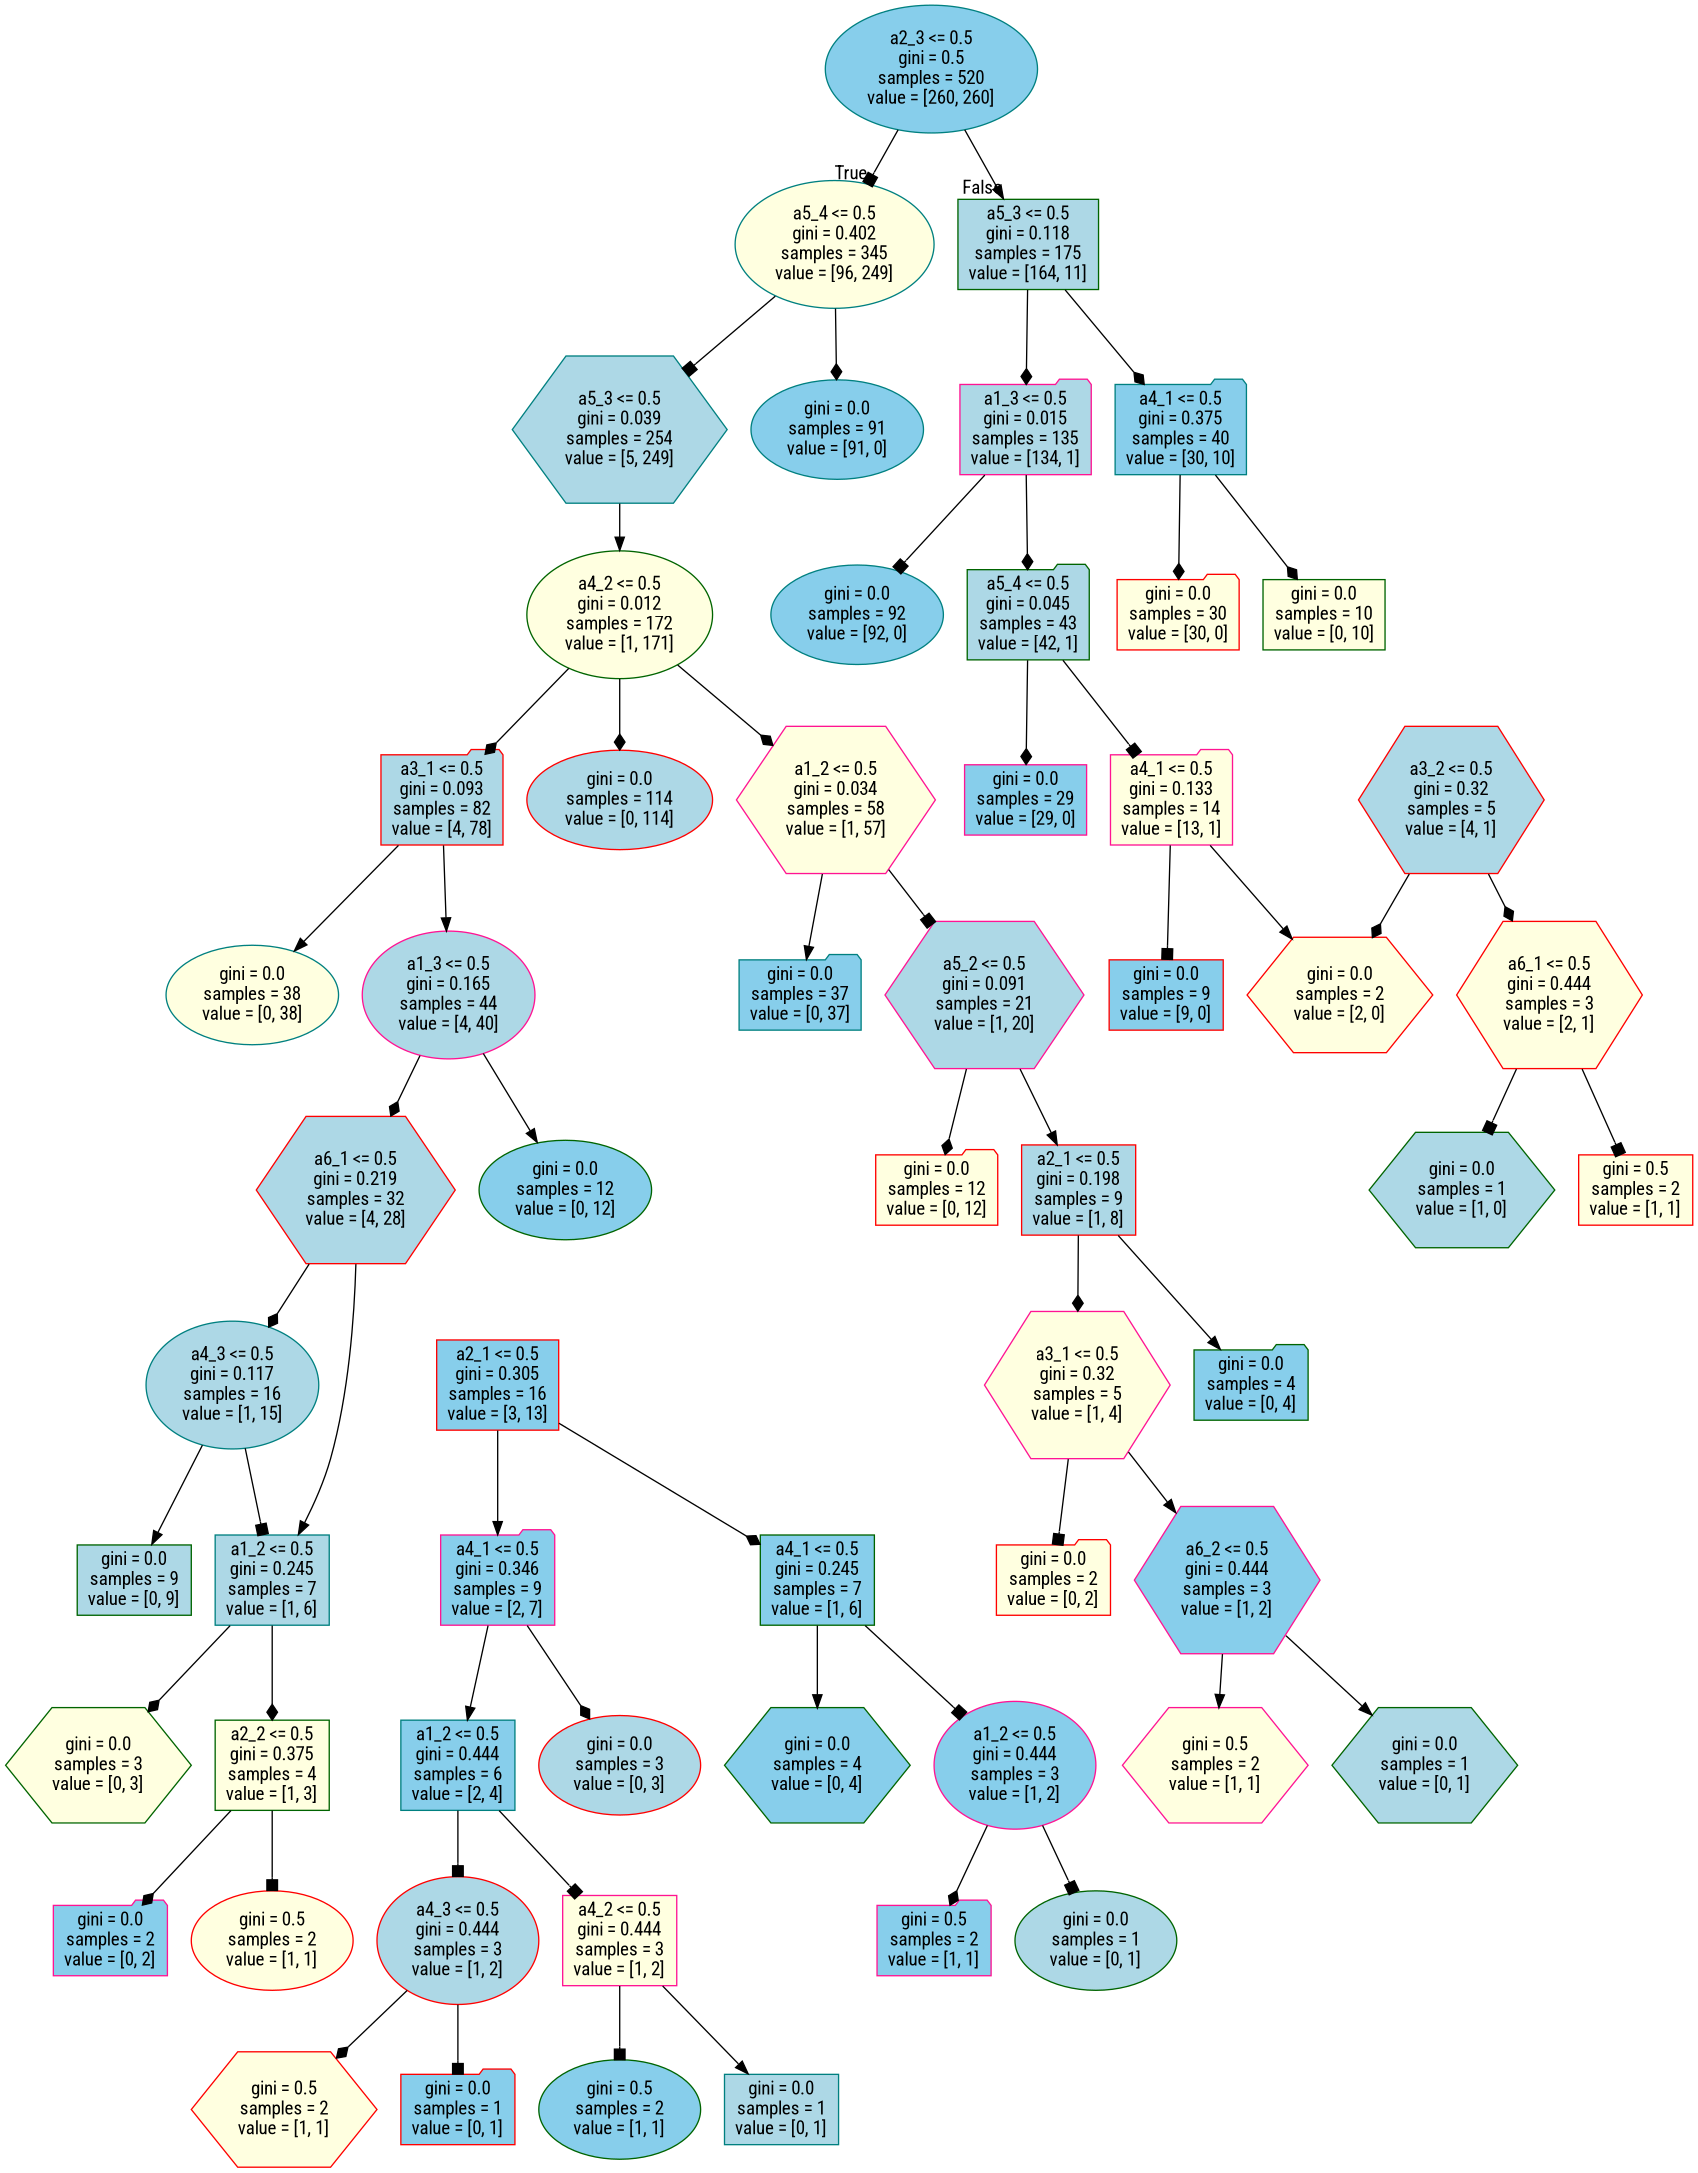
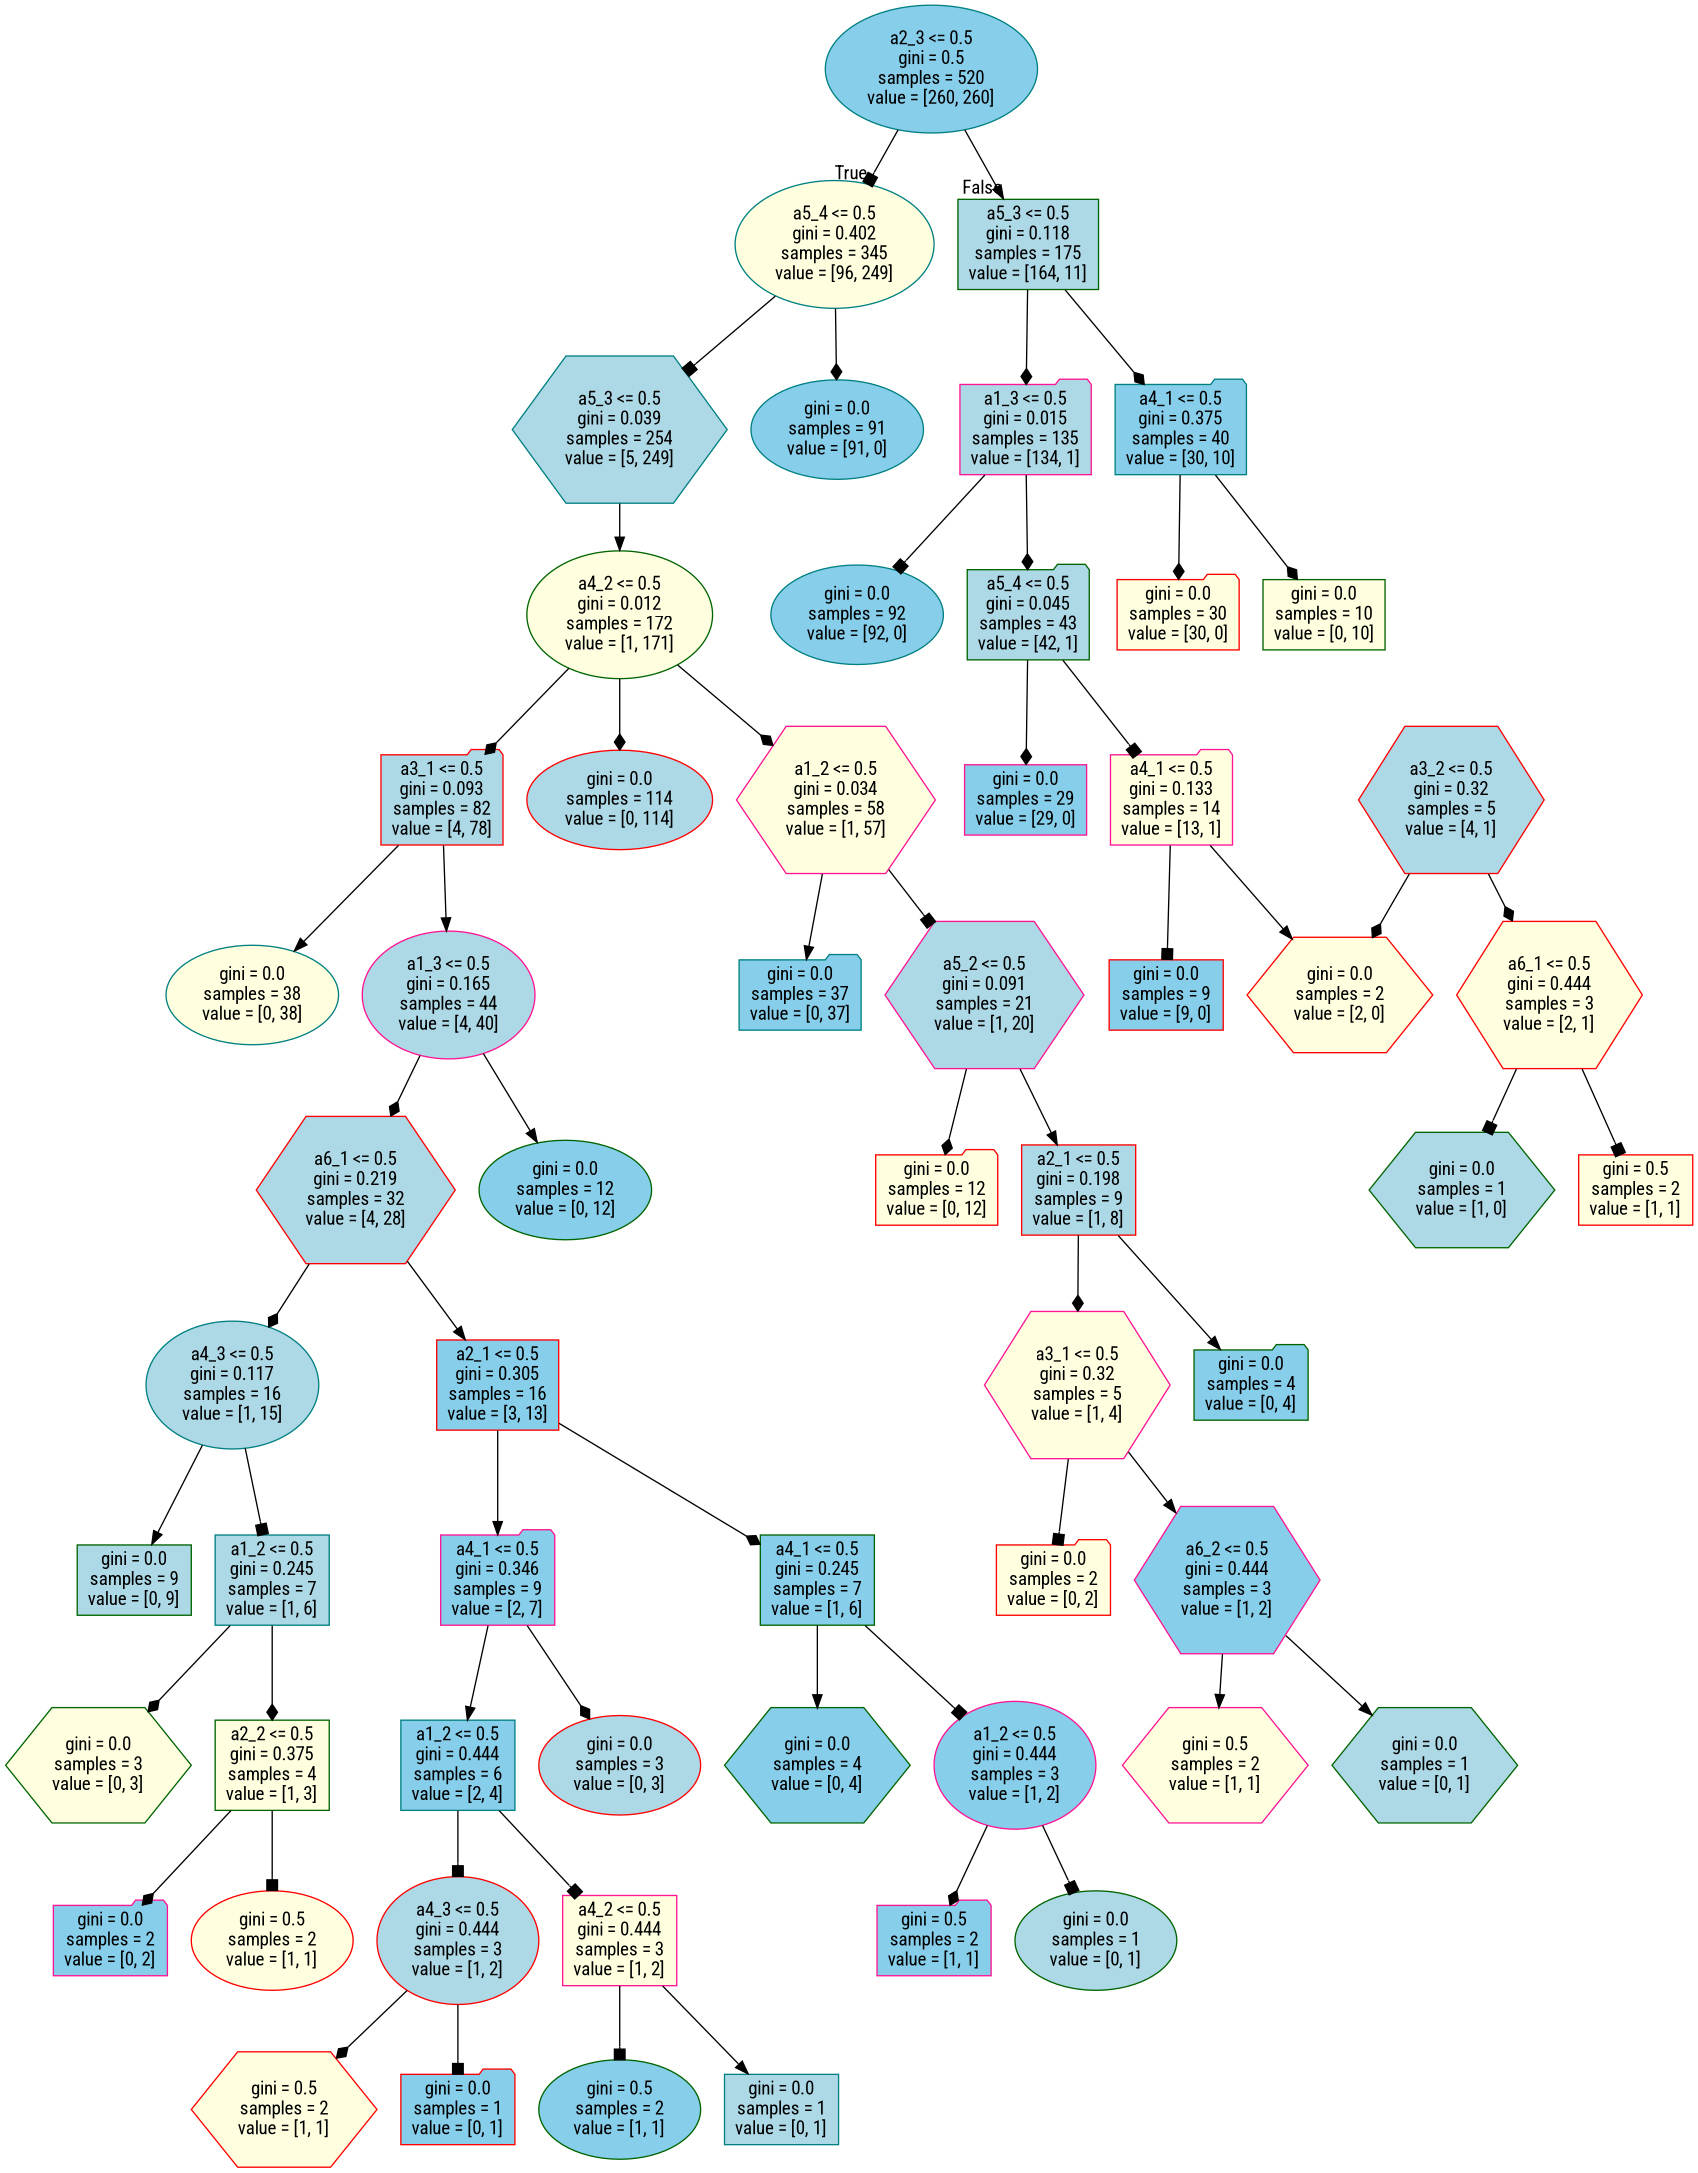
  digraph {
    fontname="Roboto Condensed"
    node [color=red fillcolor=skyblue fontname="Roboto Condensed" shape=ellipse style=filled]
    edge [arrowhead=diamond fontname="Roboto Condensed"]
    n1 [color=teal label="a2_3 <= 0.5\ngini = 0.5\nsamples = 520\nvalue = [260, 260]"]
    n2 [color=teal fillcolor=lightyellow label="a5_4 <= 0.5\ngini = 0.402\nsamples = 345\nvalue = [96, 249]"]
    n3 [color=darkgreen fillcolor=lightblue label="a5_3 <= 0.5\ngini = 0.118\nsamples = 175\nvalue = [164, 11]" shape=box]
    n4 [color=teal fillcolor=lightblue label="a5_3 <= 0.5\ngini = 0.039\nsamples = 254\nvalue = [5, 249]" shape=hexagon]
    n5 [color=teal label="gini = 0.0\nsamples = 91\nvalue = [91, 0]"]
    n6 [color=deeppink fillcolor=lightblue label="a1_3 <= 0.5\ngini = 0.015\nsamples = 135\nvalue = [134, 1]" shape=folder]
    n7 [color=teal label="a4_1 <= 0.5\ngini = 0.375\nsamples = 40\nvalue = [30, 10]" shape=folder]
    n8 [color=darkgreen fillcolor=lightyellow label="a4_2 <= 0.5\ngini = 0.012\nsamples = 172\nvalue = [1, 171]"]
    n9 [fillcolor=lightblue label="a3_1 <= 0.5\ngini = 0.093\nsamples = 82\nvalue = [4, 78]" shape=folder]
    n10 [fillcolor=lightblue label="gini = 0.0\nsamples = 114\nvalue = [0, 114]"]
    n11 [color=deeppink fillcolor=lightyellow label="a1_2 <= 0.5\ngini = 0.034\nsamples = 58\nvalue = [1, 57]" shape=hexagon]
    n12 [color=teal fillcolor=lightyellow label="gini = 0.0\nsamples = 38\nvalue = [0, 38]"]
    n13 [color=deeppink fillcolor=lightblue label="a1_3 <= 0.5\ngini = 0.165\nsamples = 44\nvalue = [4, 40]"]
    n14 [color=teal label="gini = 0.0\nsamples = 37\nvalue = [0, 37]" shape=folder]
    n15 [color=deeppink fillcolor=lightblue label="a5_2 <= 0.5\ngini = 0.091\nsamples = 21\nvalue = [1, 20]" shape=hexagon]
    n16 [fillcolor=lightyellow label="gini = 0.0\nsamples = 12\nvalue = [0, 12]" shape=folder]
    n17 [fillcolor=lightblue label="a2_1 <= 0.5\ngini = 0.198\nsamples = 9\nvalue = [1, 8]" shape=box]
    n18 [color=deeppink fillcolor=lightyellow label="a3_1 <= 0.5\ngini = 0.32\nsamples = 5\nvalue = [1, 4]" shape=hexagon]
    n19 [color=darkgreen label="gini = 0.0\nsamples = 4\nvalue = [0, 4]" shape=folder]
    n20 [fillcolor=lightyellow label="gini = 0.0\nsamples = 2\nvalue = [0, 2]" shape=folder]
    n21 [color=deeppink label="a6_2 <= 0.5\ngini = 0.444\nsamples = 3\nvalue = [1, 2]" shape=hexagon]
    n22 [color=deeppink fillcolor=lightyellow label="gini = 0.5\nsamples = 2\nvalue = [1, 1]" shape=hexagon]
    n23 [color=darkgreen fillcolor=lightblue label="gini = 0.0\nsamples = 1\nvalue = [0, 1]" shape=hexagon]
    n24 [fillcolor=lightblue label="a6_1 <= 0.5\ngini = 0.219\nsamples = 32\nvalue = [4, 28]" shape=hexagon]
    n25 [color=darkgreen label="gini = 0.0\nsamples = 12\nvalue = [0, 12]"]
    n26 [color=teal fillcolor=lightblue label="a4_3 <= 0.5\ngini = 0.117\nsamples = 16\nvalue = [1, 15]"]
    n27 [label="a2_1 <= 0.5\ngini = 0.305\nsamples = 16\nvalue = [3, 13]" shape=box]
    n28 [color=darkgreen fillcolor=lightblue label="gini = 0.0\nsamples = 9\nvalue = [0, 9]" shape=box]
    n29 [color=teal fillcolor=lightblue label="a1_2 <= 0.5\ngini = 0.245\nsamples = 7\nvalue = [1, 6]" shape=box]
    n30 [color=deeppink label="a4_1 <= 0.5\ngini = 0.346\nsamples = 9\nvalue = [2, 7]" shape=folder]
    n31 [color=darkgreen label="a4_1 <= 0.5\ngini = 0.245\nsamples = 7\nvalue = [1, 6]" shape=box]
    n32 [color=darkgreen fillcolor=lightyellow label="gini = 0.0\nsamples = 3\nvalue = [0, 3]" shape=hexagon]
    n33 [color=darkgreen fillcolor=lightyellow label="a2_2 <= 0.5\ngini = 0.375\nsamples = 4\nvalue = [1, 3]" shape=box]
    n34 [color=deeppink label="gini = 0.0\nsamples = 2\nvalue = [0, 2]" shape=folder]
    n35 [fillcolor=lightyellow label="gini = 0.5\nsamples = 2\nvalue = [1, 1]"]
    n36 [color=teal label="a1_2 <= 0.5\ngini = 0.444\nsamples = 6\nvalue = [2, 4]" shape=box]
    n37 [fillcolor=lightblue label="gini = 0.0\nsamples = 3\nvalue = [0, 3]"]
    n38 [color=darkgreen label="gini = 0.0\nsamples = 4\nvalue = [0, 4]" shape=hexagon]
    n39 [color=deeppink label="a1_2 <= 0.5\ngini = 0.444\nsamples = 3\nvalue = [1, 2]"]
    n40 [fillcolor=lightblue label="a4_3 <= 0.5\ngini = 0.444\nsamples = 3\nvalue = [1, 2]"]
    n41 [color=deeppink fillcolor=lightyellow label="a4_2 <= 0.5\ngini = 0.444\nsamples = 3\nvalue = [1, 2]" shape=box]
    n42 [fillcolor=lightyellow label="gini = 0.5\nsamples = 2\nvalue = [1, 1]" shape=hexagon]
    n43 [label="gini = 0.0\nsamples = 1\nvalue = [0, 1]" shape=folder]
    n44 [color=darkgreen label="gini = 0.5\nsamples = 2\nvalue = [1, 1]"]
    n45 [color=teal fillcolor=lightblue label="gini = 0.0\nsamples = 1\nvalue = [0, 1]" shape=box]
    n46 [color=deeppink label="gini = 0.5\nsamples = 2\nvalue = [1, 1]" shape=folder]
    n47 [color=darkgreen fillcolor=lightblue label="gini = 0.0\nsamples = 1\nvalue = [0, 1]"]
    n48 [color=teal label="gini = 0.0\nsamples = 92\nvalue = [92, 0]"]
    n49 [color=darkgreen fillcolor=lightblue label="a5_4 <= 0.5\ngini = 0.045\nsamples = 43\nvalue = [42, 1]" shape=folder]
    n50 [fillcolor=lightyellow label="gini = 0.0\nsamples = 30\nvalue = [30, 0]" shape=folder]
    n51 [color=darkgreen fillcolor=lightyellow label="gini = 0.0\nsamples = 10\nvalue = [0, 10]" shape=box]
    n52 [color=deeppink label="gini = 0.0\nsamples = 29\nvalue = [29, 0]" shape=box]
    n53 [color=deeppink fillcolor=lightyellow label="a4_1 <= 0.5\ngini = 0.133\nsamples = 14\nvalue = [13, 1]" shape=folder]
    n54 [label="gini = 0.0\nsamples = 9\nvalue = [9, 0]" shape=box]
    n55 [fillcolor=lightyellow label="gini = 0.0\nsamples = 2\nvalue = [2, 0]" shape=hexagon]
    n56 [fillcolor=lightblue label="a3_2 <= 0.5\ngini = 0.32\nsamples = 5\nvalue = [4, 1]" shape=hexagon]
    n57 [fillcolor=lightyellow label="a6_1 <= 0.5\ngini = 0.444\nsamples = 3\nvalue = [2, 1]" shape=hexagon]
    n58 [color=darkgreen fillcolor=lightblue label="gini = 0.0\nsamples = 1\nvalue = [1, 0]" shape=hexagon]
    n59 [fillcolor=lightyellow label="gini = 0.5\nsamples = 2\nvalue = [1, 1]" shape=box]
    n1 -> n2 [arrowhead=box headlabel=True labelangle=45 labeldistance=2.5]
    n1 -> n3 [arrowhead=normal headlabel=False labelangle=-45 labeldistance=2.5]
    n2 -> n4 [arrowhead=box]
    n2 -> n5
    n3 -> n6
    n3 -> n7
    n4 -> n8 [arrowhead=normal]
    n6 -> n48 [arrowhead=box]
    n6 -> n49
    n7 -> n50
    n7 -> n51
    n8 -> n9
    n8 -> n10
    n8 -> n11
    n9 -> n12 [arrowhead=normal]
    n9 -> n13 [arrowhead=normal]
    n11 -> n14 [arrowhead=normal]
    n11 -> n15 [arrowhead=box]
    n13 -> n24
    n13 -> n25 [arrowhead=normal]
    n15 -> n16
    n15 -> n17 [arrowhead=normal]
    n17 -> n18
    n17 -> n19 [arrowhead=normal]
    n18 -> n20 [arrowhead=box]
    n18 -> n21 [arrowhead=normal]
    n21 -> n22 [arrowhead=normal]
    n21 -> n23 [arrowhead=normal]
    n24 -> n26
-   n24 -> n29 [arrowhead=normal]
+   n24 -> n27 [arrowhead=normal]
    n26 -> n28 [arrowhead=normal]
    n26 -> n29 [arrowhead=box]
    n27 -> n30 [arrowhead=normal]
    n27 -> n31
    n29 -> n32
    n29 -> n33
    n30 -> n36 [arrowhead=normal]
    n30 -> n37
    n31 -> n38 [arrowhead=normal]
    n31 -> n39 [arrowhead=box]
    n33 -> n34
    n33 -> n35 [arrowhead=box]
    n36 -> n40 [arrowhead=box]
    n36 -> n41 [arrowhead=box]
    n39 -> n46
    n39 -> n47 [arrowhead=box]
    n40 -> n42
    n40 -> n43 [arrowhead=box]
    n41 -> n44 [arrowhead=box]
    n41 -> n45 [arrowhead=normal]
    n49 -> n52
    n49 -> n53 [arrowhead=box]
    n53 -> n54 [arrowhead=box]
    n53 -> n55 [arrowhead=normal]
    n56 -> n55
    n56 -> n57
    n57 -> n58 [arrowhead=box]
    n57 -> n59 [arrowhead=box]
  }
